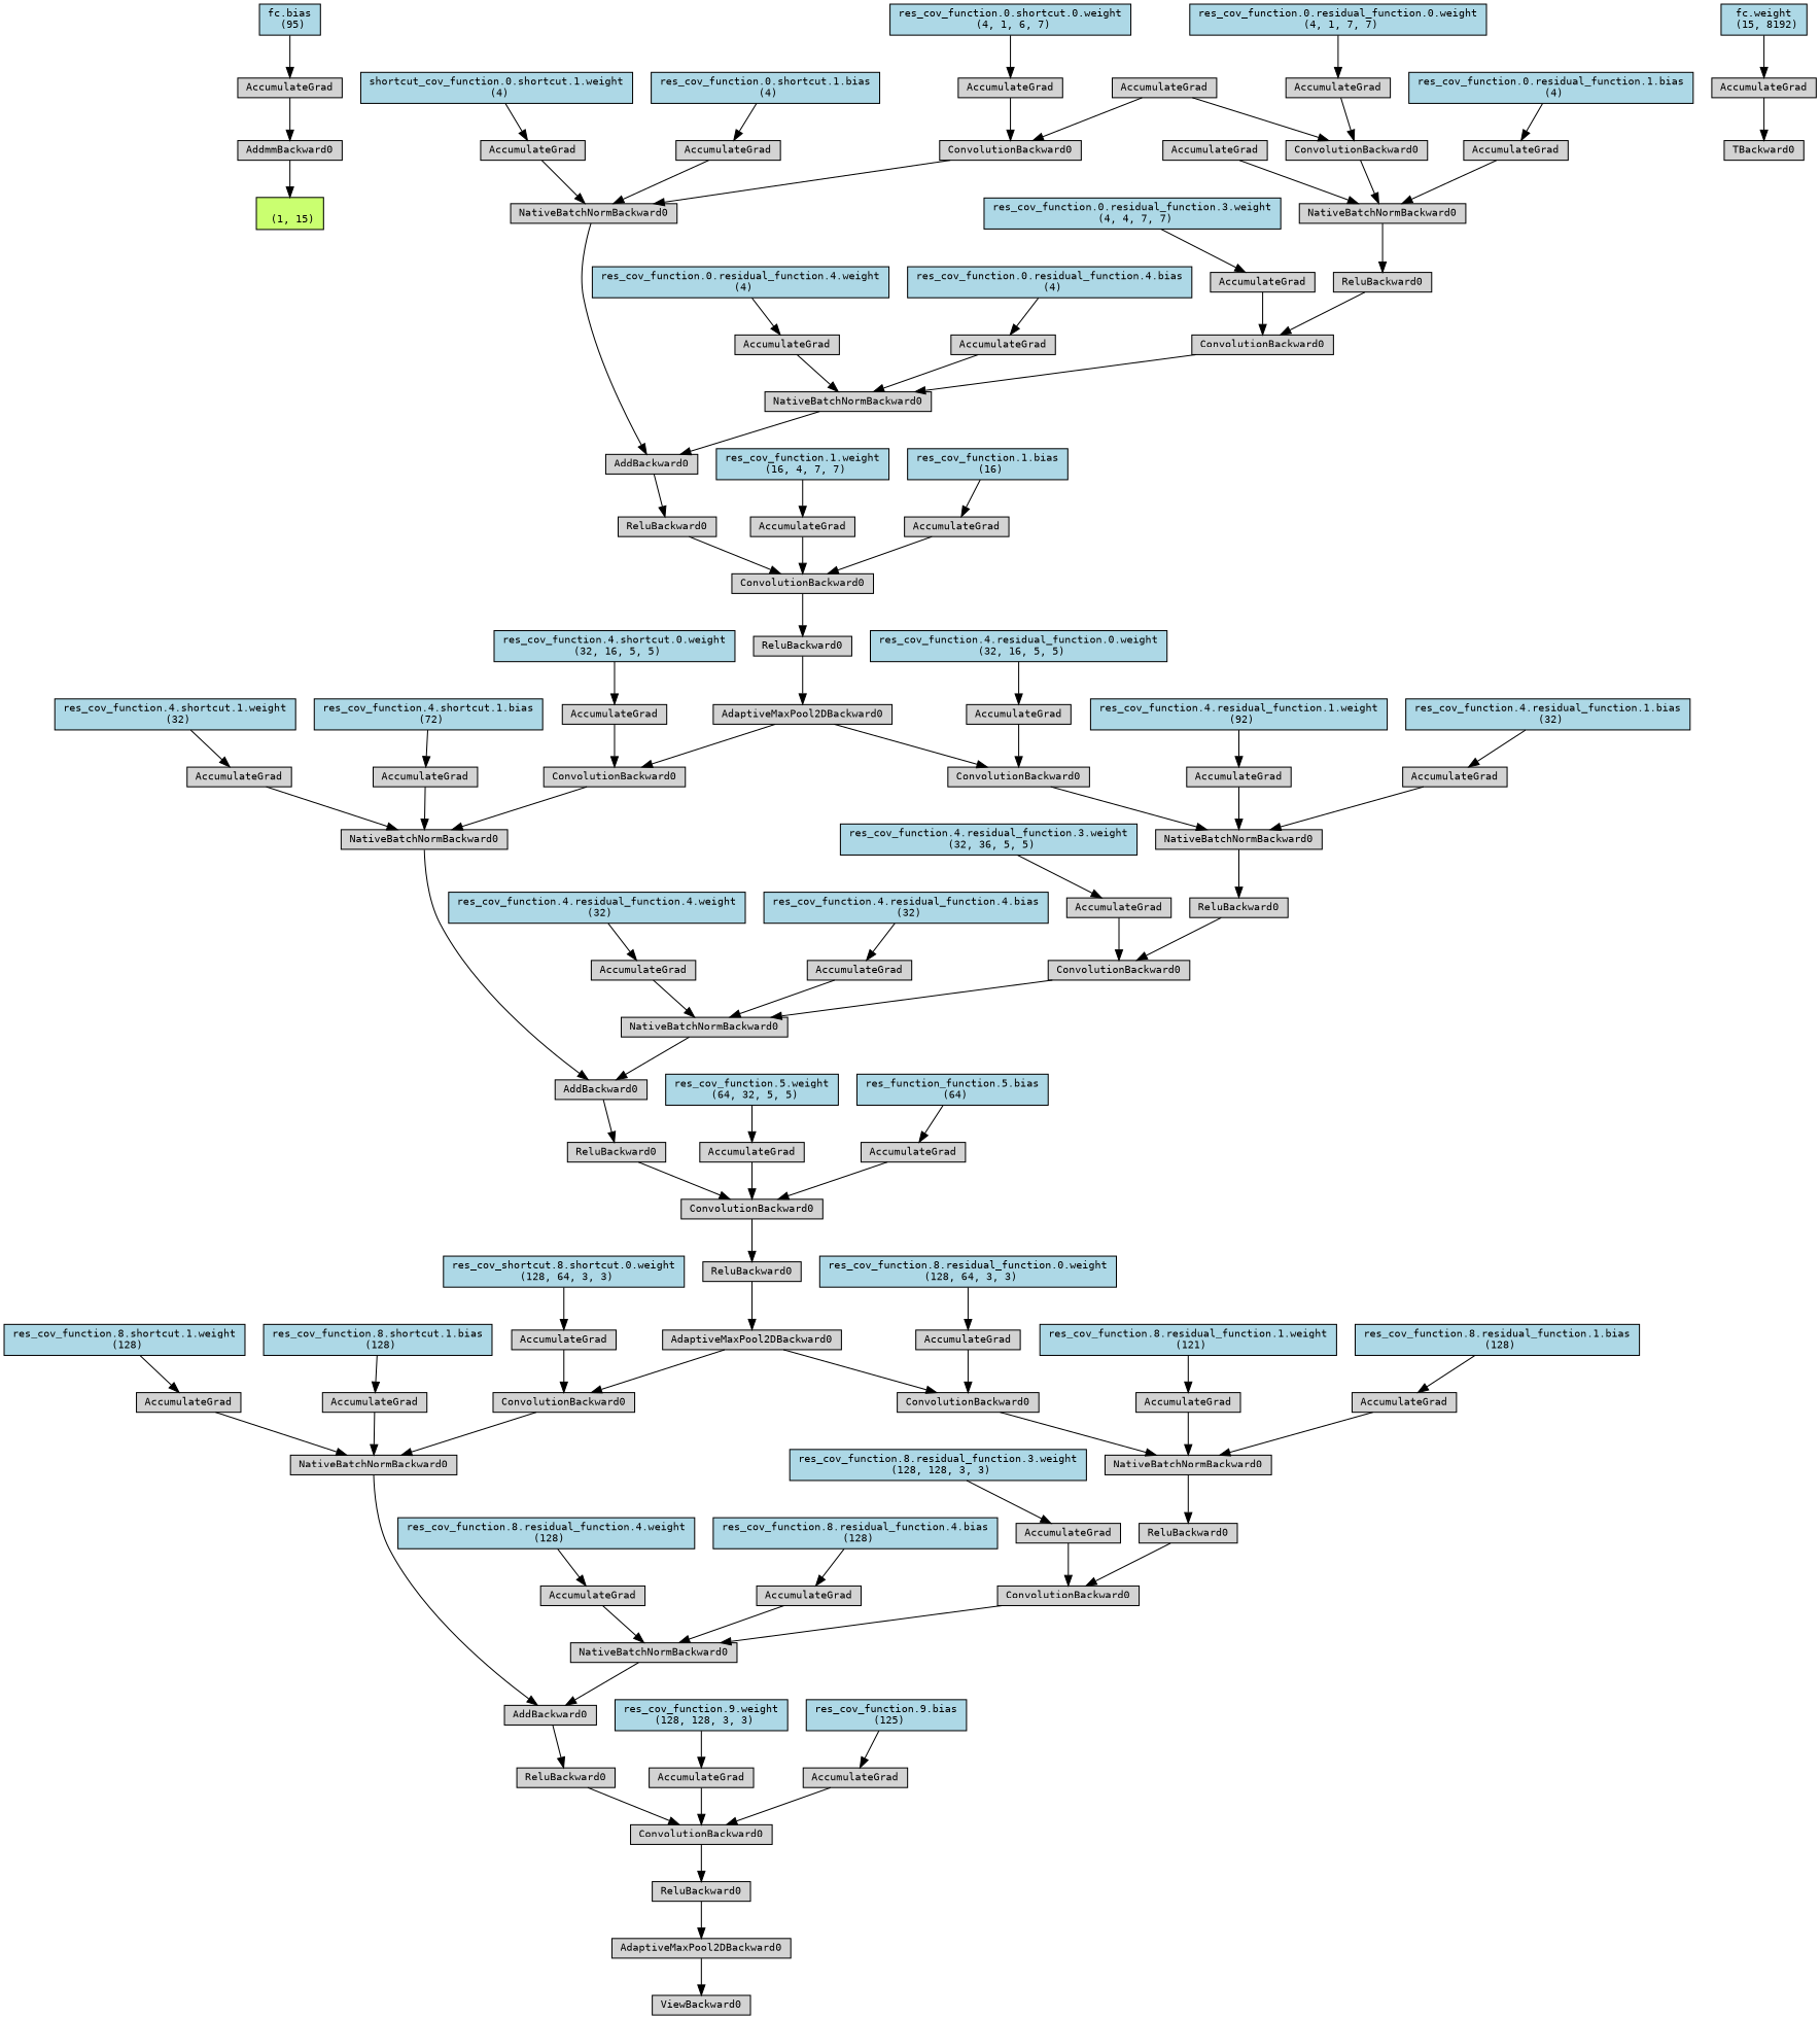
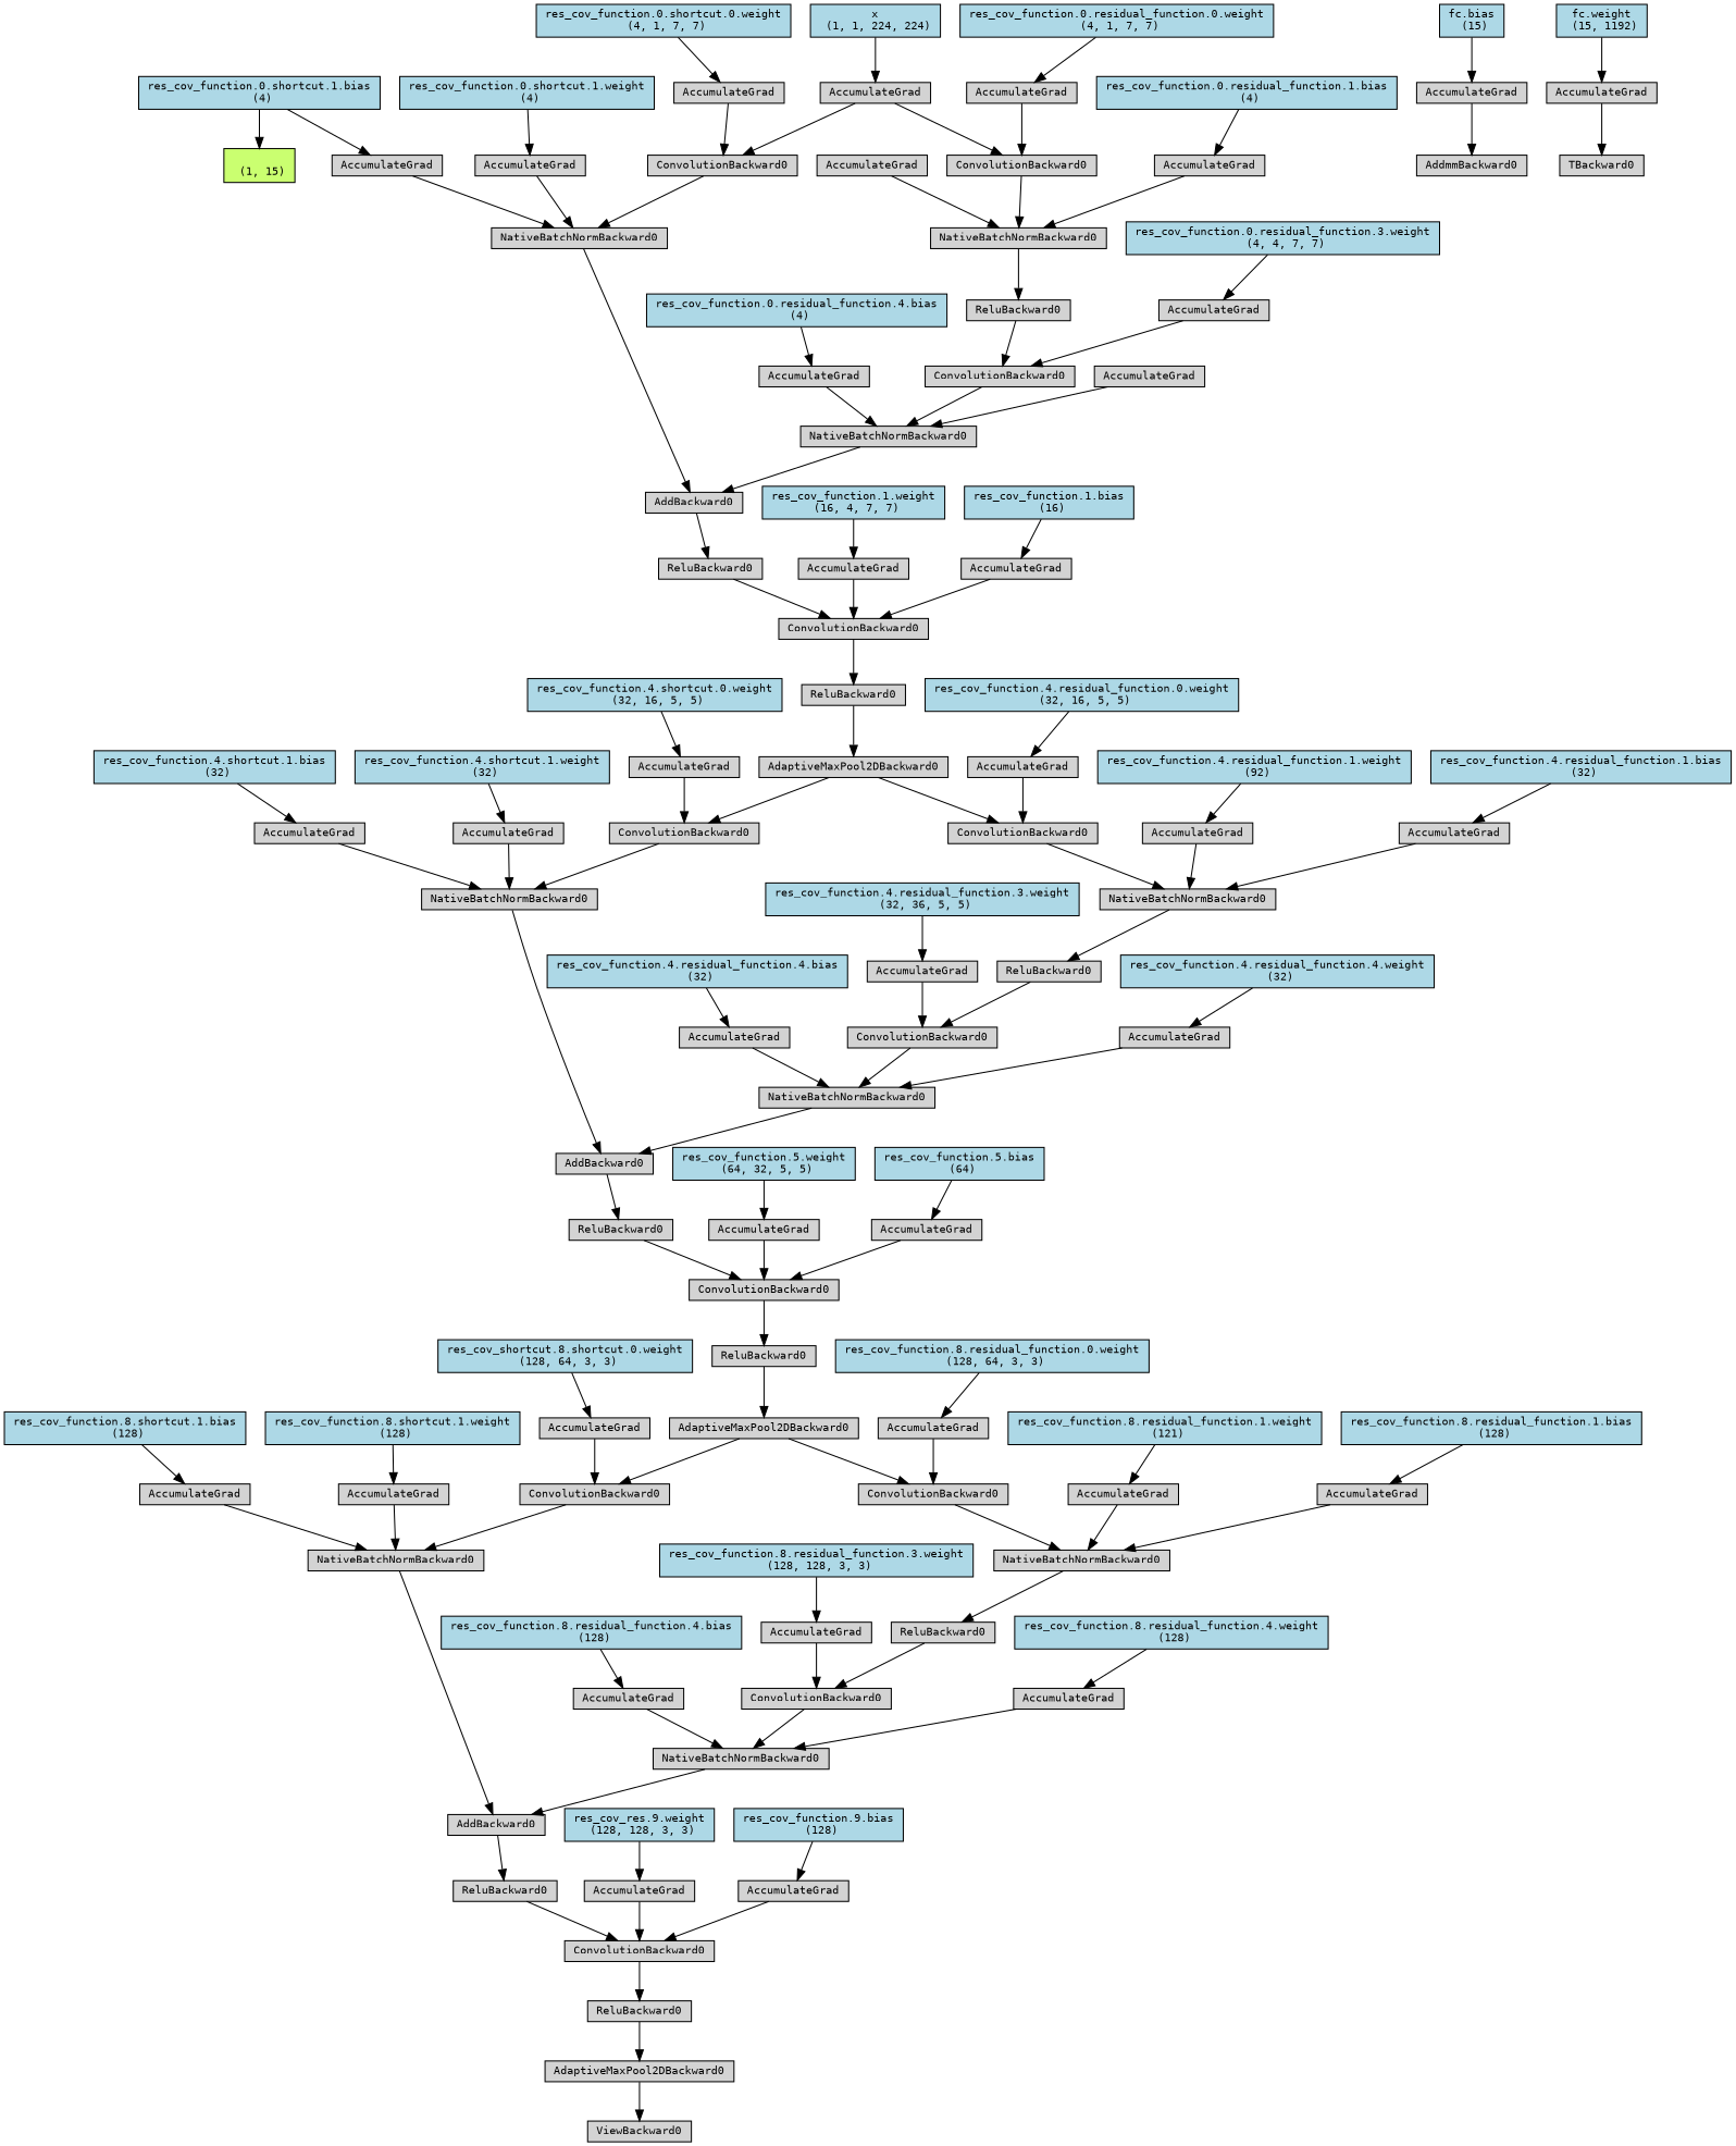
  digraph {
    node [align=left fontname=monospace fontsize=10 ranksep=0.1 shape=box style=filled]
    n1 [fillcolor=darkolivegreen1 height=0.2 label="\n (1, 15)"]
    n2 [height=0.2 label=AddmmBackward0]
    n3 [height=0.2 label=AccumulateGrad]
-   n4 [fillcolor=lightblue height=0.2 label="fc.bias\n (95)"]
+   n4 [fillcolor=lightblue height=0.2 label="fc.bias\n (15)"]
    n5 [height=0.2 label=ViewBackward0]
    n6 [height=0.2 label=AdaptiveMaxPool2DBackward0]
    n7 [height=0.2 label=ReluBackward0]
    n8 [height=0.2 label=ConvolutionBackward0]
    n9 [height=0.2 label=ReluBackward0]
    n10 [height=0.2 label=AddBackward0]
    n11 [height=0.2 label=NativeBatchNormBackward0]
    n12 [height=0.2 label=ConvolutionBackward0]
    n13 [height=0.2 label=ReluBackward0]
    n14 [height=0.2 label=NativeBatchNormBackward0]
    n15 [height=0.2 label=ConvolutionBackward0]
    n16 [height=0.2 label=AdaptiveMaxPool2DBackward0]
    n17 [height=0.2 label=ConvolutionBackward0]
    n18 [height=0.2 label=NativeBatchNormBackward0]
    n19 [height=0.2 label=ReluBackward0]
    n20 [height=0.2 label=ConvolutionBackward0]
    n21 [height=0.2 label=ReluBackward0]
    n22 [height=0.2 label=AddBackward0]
    n23 [height=0.2 label=NativeBatchNormBackward0]
    n24 [height=0.2 label=ConvolutionBackward0]
    n25 [height=0.2 label=ReluBackward0]
    n26 [height=0.2 label=NativeBatchNormBackward0]
    n27 [height=0.2 label=ConvolutionBackward0]
    n28 [height=0.2 label=AdaptiveMaxPool2DBackward0]
    n29 [height=0.2 label=ConvolutionBackward0]
    n30 [height=0.2 label=NativeBatchNormBackward0]
    n31 [height=0.2 label=ReluBackward0]
    n32 [height=0.2 label=ConvolutionBackward0]
    n33 [height=0.2 label=ReluBackward0]
    n34 [height=0.2 label=AddBackward0]
    n35 [height=0.2 label=NativeBatchNormBackward0]
    n36 [height=0.2 label=ConvolutionBackward0]
    n37 [height=0.2 label=ReluBackward0]
    n38 [height=0.2 label=NativeBatchNormBackward0]
    n39 [height=0.2 label=ConvolutionBackward0]
    n40 [height=0.2 label=AccumulateGrad]
    n41 [height=0.2 label=ConvolutionBackward0]
    n42 [height=0.2 label=NativeBatchNormBackward0]
+   n43 [fillcolor=lightblue height=0.2 label="x\n (1, 1, 224, 224)"]
    n44 [height=0.2 label=AccumulateGrad]
    n45 [fillcolor=lightblue height=0.2 label="res_cov_function.0.residual_function.0.weight\n (4, 1, 7, 7)"]
    n46 [height=0.2 label=AccumulateGrad]
    n47 [height=0.2 label=AccumulateGrad]
    n48 [fillcolor=lightblue height=0.2 label="res_cov_function.0.residual_function.1.bias\n (4)"]
    n49 [height=0.2 label=AccumulateGrad]
    n50 [fillcolor=lightblue height=0.2 label="res_cov_function.0.residual_function.3.weight\n (4, 4, 7, 7)"]
    n51 [height=0.2 label=AccumulateGrad]
-   n52 [fillcolor=lightblue height=0.2 label="res_cov_function.0.residual_function.4.weight\n (4)"]
    n53 [height=0.2 label=AccumulateGrad]
    n54 [fillcolor=lightblue height=0.2 label="res_cov_function.0.residual_function.4.bias\n (4)"]
    n55 [height=0.2 label=AccumulateGrad]
-   n56 [fillcolor=lightblue height=0.2 label="res_cov_function.0.shortcut.0.weight\n (4, 1, 6, 7)"]
+   n56 [fillcolor=lightblue height=0.2 label="res_cov_function.0.shortcut.0.weight\n (4, 1, 7, 7)"]
    n57 [height=0.2 label=AccumulateGrad]
-   n58 [fillcolor=lightblue height=0.2 label="shortcut_cov_function.0.shortcut.1.weight\n (4)"]
+   n58 [fillcolor=lightblue height=0.2 label="res_cov_function.0.shortcut.1.weight\n (4)"]
    n59 [height=0.2 label=AccumulateGrad]
    n60 [fillcolor=lightblue height=0.2 label="res_cov_function.0.shortcut.1.bias\n (4)"]
    n61 [height=0.2 label=AccumulateGrad]
    n62 [fillcolor=lightblue height=0.2 label="res_cov_function.1.weight\n (16, 4, 7, 7)"]
    n63 [height=0.2 label=AccumulateGrad]
    n64 [fillcolor=lightblue height=0.2 label="res_cov_function.1.bias\n (16)"]
    n65 [height=0.2 label=AccumulateGrad]
    n66 [fillcolor=lightblue height=0.2 label="res_cov_function.4.residual_function.0.weight\n (32, 16, 5, 5)"]
    n67 [height=0.2 label=AccumulateGrad]
    n68 [fillcolor=lightblue height=0.2 label="res_cov_function.4.residual_function.1.weight\n (92)"]
    n69 [height=0.2 label=AccumulateGrad]
    n70 [fillcolor=lightblue height=0.2 label="res_cov_function.4.residual_function.1.bias\n (32)"]
    n71 [height=0.2 label=AccumulateGrad]
    n72 [fillcolor=lightblue height=0.2 label="res_cov_function.4.residual_function.3.weight\n (32, 36, 5, 5)"]
    n73 [height=0.2 label=AccumulateGrad]
    n74 [fillcolor=lightblue height=0.2 label="res_cov_function.4.residual_function.4.weight\n (32)"]
    n75 [height=0.2 label=AccumulateGrad]
    n76 [fillcolor=lightblue height=0.2 label="res_cov_function.4.residual_function.4.bias\n (32)"]
    n77 [height=0.2 label=AccumulateGrad]
    n78 [fillcolor=lightblue height=0.2 label="res_cov_function.4.shortcut.0.weight\n (32, 16, 5, 5)"]
    n79 [height=0.2 label=AccumulateGrad]
    n80 [fillcolor=lightblue height=0.2 label="res_cov_function.4.shortcut.1.weight\n (32)"]
    n81 [height=0.2 label=AccumulateGrad]
-   n82 [fillcolor=lightblue height=0.2 label="res_cov_function.4.shortcut.1.bias\n (72)"]
+   n82 [fillcolor=lightblue height=0.2 label="res_cov_function.4.shortcut.1.bias\n (32)"]
    n83 [height=0.2 label=AccumulateGrad]
    n84 [fillcolor=lightblue height=0.2 label="res_cov_function.5.weight\n (64, 32, 5, 5)"]
    n85 [height=0.2 label=AccumulateGrad]
-   n86 [fillcolor=lightblue height=0.2 label="res_function_function.5.bias\n (64)"]
+   n86 [fillcolor=lightblue height=0.2 label="res_cov_function.5.bias\n (64)"]
    n87 [height=0.2 label=AccumulateGrad]
    n88 [fillcolor=lightblue height=0.2 label="res_cov_function.8.residual_function.0.weight\n (128, 64, 3, 3)"]
    n89 [height=0.2 label=AccumulateGrad]
    n90 [fillcolor=lightblue height=0.2 label="res_cov_function.8.residual_function.1.weight\n (121)"]
    n91 [height=0.2 label=AccumulateGrad]
    n92 [fillcolor=lightblue height=0.2 label="res_cov_function.8.residual_function.1.bias\n (128)"]
    n93 [height=0.2 label=AccumulateGrad]
    n94 [fillcolor=lightblue height=0.2 label="res_cov_function.8.residual_function.3.weight\n (128, 128, 3, 3)"]
    n95 [height=0.2 label=AccumulateGrad]
    n96 [fillcolor=lightblue height=0.2 label="res_cov_function.8.residual_function.4.weight\n (128)"]
    n97 [height=0.2 label=AccumulateGrad]
    n98 [fillcolor=lightblue height=0.2 label="res_cov_function.8.residual_function.4.bias\n (128)"]
    n99 [height=0.2 label=AccumulateGrad]
    n100 [fillcolor=lightblue height=0.2 label="res_cov_shortcut.8.shortcut.0.weight\n (128, 64, 3, 3)"]
    n101 [height=0.2 label=AccumulateGrad]
    n102 [fillcolor=lightblue height=0.2 label="res_cov_function.8.shortcut.1.weight\n (128)"]
    n103 [height=0.2 label=AccumulateGrad]
    n104 [fillcolor=lightblue height=0.2 label="res_cov_function.8.shortcut.1.bias\n (128)"]
    n105 [height=0.2 label=AccumulateGrad]
-   n106 [fillcolor=lightblue height=0.2 label="res_cov_function.9.weight\n (128, 128, 3, 3)"]
+   n106 [fillcolor=lightblue height=0.2 label="res_cov_res.9.weight\n (128, 128, 3, 3)"]
    n107 [height=0.2 label=AccumulateGrad]
-   n108 [fillcolor=lightblue height=0.2 label="res_cov_function.9.bias\n (125)"]
+   n108 [fillcolor=lightblue height=0.2 label="res_cov_function.9.bias\n (128)"]
    n109 [height=0.2 label=TBackward0]
    n110 [height=0.2 label=AccumulateGrad]
-   n111 [fillcolor=lightblue height=0.2 label="fc.weight\n (15, 8192)"]
-   n2 -> n1
+   n111 [fillcolor=lightblue height=0.2 label="fc.weight\n (15, 1192)"]
+   n60 -> n1
    n3 -> n2
    n4 -> n3
    n6 -> n5
    n7 -> n6
    n8 -> n7
    n9 -> n8
    n10 -> n9
    n11 -> n10
    n12 -> n11
    n13 -> n12
    n14 -> n13
    n15 -> n14
    n16 -> n15
    n16 -> n17
    n17 -> n18
    n18 -> n10
    n19 -> n16
    n20 -> n19
    n21 -> n20
    n22 -> n21
    n23 -> n22
    n24 -> n23
    n25 -> n24
    n26 -> n25
    n27 -> n26
    n28 -> n27
    n28 -> n29
    n29 -> n30
    n30 -> n22
    n31 -> n28
    n32 -> n31
    n33 -> n32
    n34 -> n33
    n35 -> n34
    n36 -> n35
    n37 -> n36
    n38 -> n37
    n39 -> n38
    n40 -> n39
    n40 -> n41
    n41 -> n42
    n42 -> n34
+   n43 -> n40
    n44 -> n39
    n45 -> n44
    n46 -> n38
    n47 -> n38
    n48 -> n47
    n49 -> n36
    n50 -> n49
    n51 -> n35
-   n52 -> n51
    n53 -> n35
    n54 -> n53
    n55 -> n41
    n56 -> n55
    n57 -> n42
    n58 -> n57
    n59 -> n42
    n60 -> n59
    n61 -> n32
    n62 -> n61
    n63 -> n32
    n64 -> n63
    n65 -> n27
    n66 -> n65
    n67 -> n26
    n68 -> n67
    n69 -> n26
    n70 -> n69
    n71 -> n24
    n72 -> n71
    n73 -> n23
    n74 -> n73
    n75 -> n23
    n76 -> n75
    n77 -> n29
    n78 -> n77
    n79 -> n30
    n80 -> n79
    n81 -> n30
    n82 -> n81
    n83 -> n20
    n84 -> n83
    n85 -> n20
    n86 -> n85
    n87 -> n15
    n88 -> n87
    n89 -> n14
    n90 -> n89
    n91 -> n14
    n92 -> n91
    n93 -> n12
    n94 -> n93
    n95 -> n11
    n96 -> n95
    n97 -> n11
    n98 -> n97
    n99 -> n17
    n100 -> n99
    n101 -> n18
    n102 -> n101
    n103 -> n18
    n104 -> n103
    n105 -> n8
    n106 -> n105
    n107 -> n8
    n108 -> n107
    n110 -> n109
    n111 -> n110
  }
